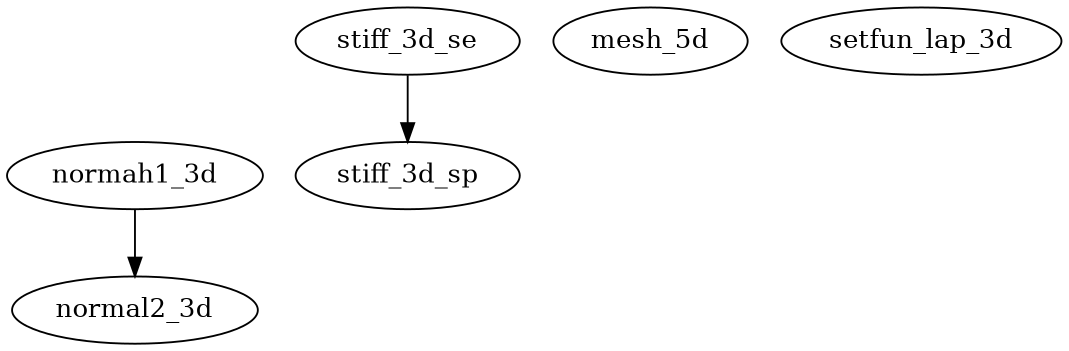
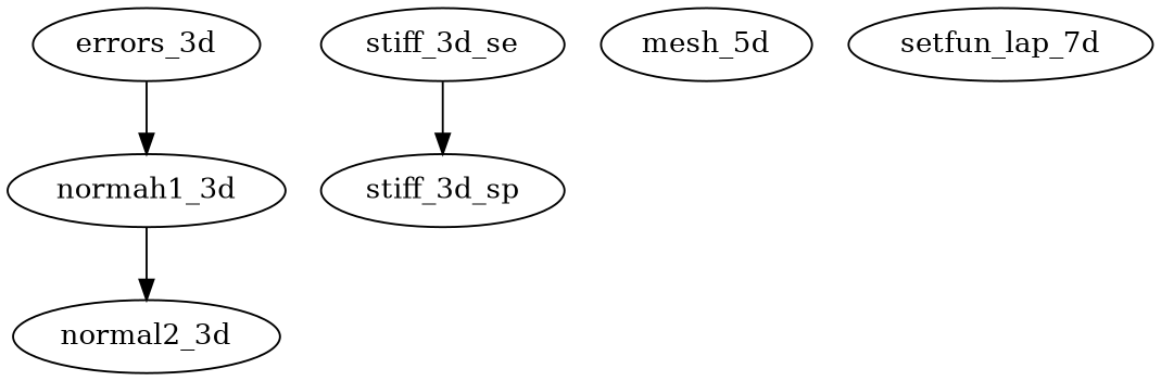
  digraph {
+   errors_3d
    normah1_3d
    normal2_3d
    stiff_3d_se
    stiff_3d_sp
    n6 [label=mesh_5d]
-   setfun_lap_3d
+   setfun_lap_3d [label=setfun_lap_7d]
+   errors_3d -> normah1_3d
    normah1_3d -> normal2_3d
    stiff_3d_se -> stiff_3d_sp
  }
